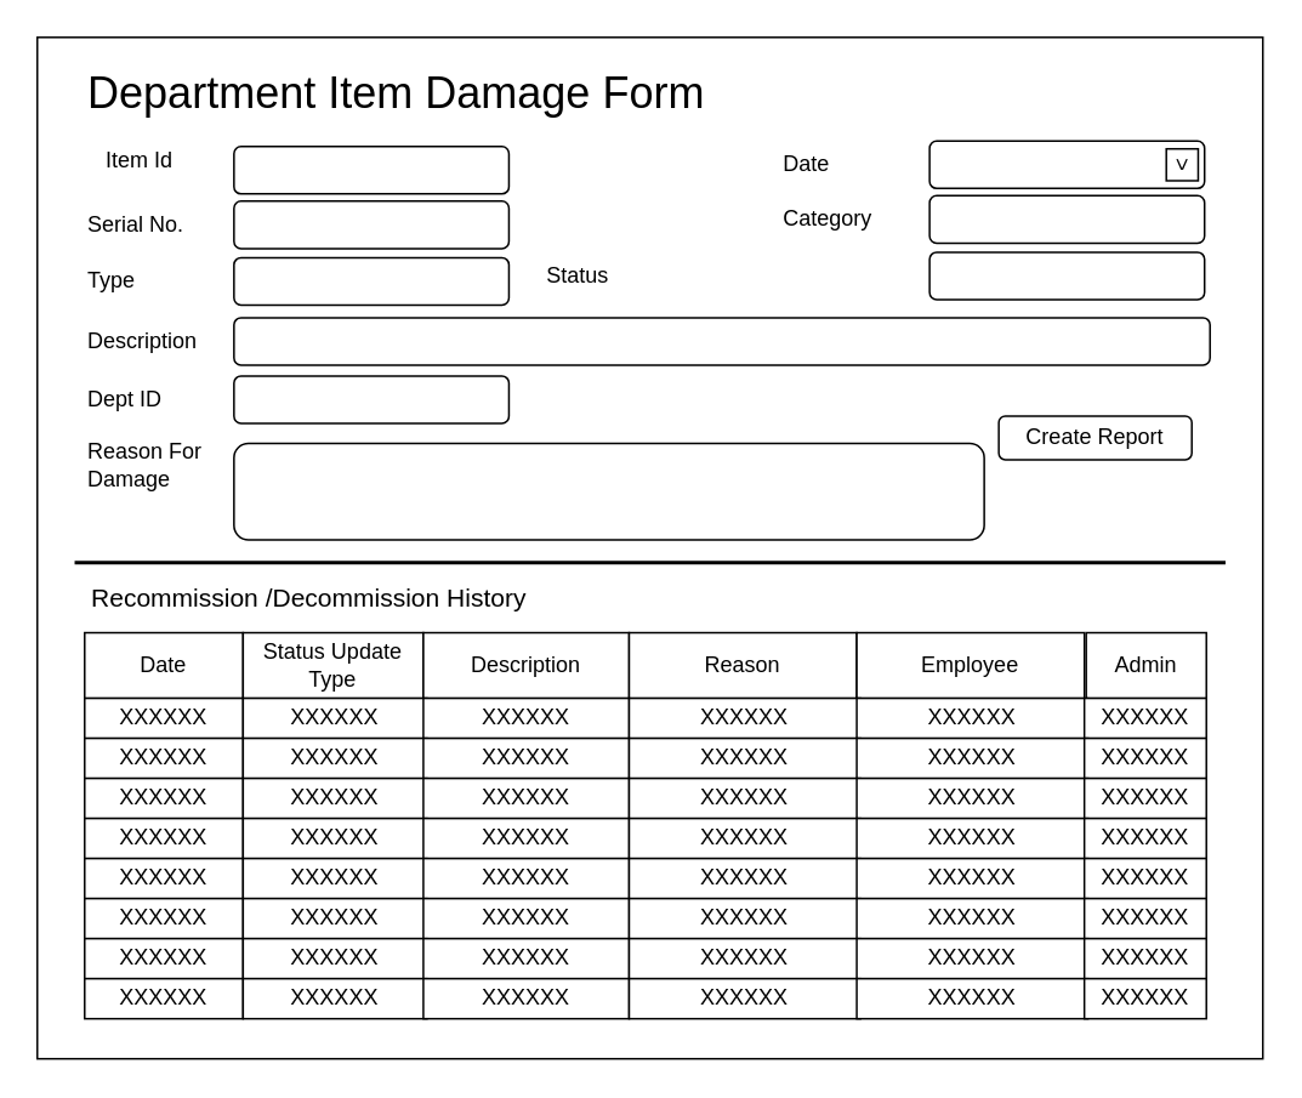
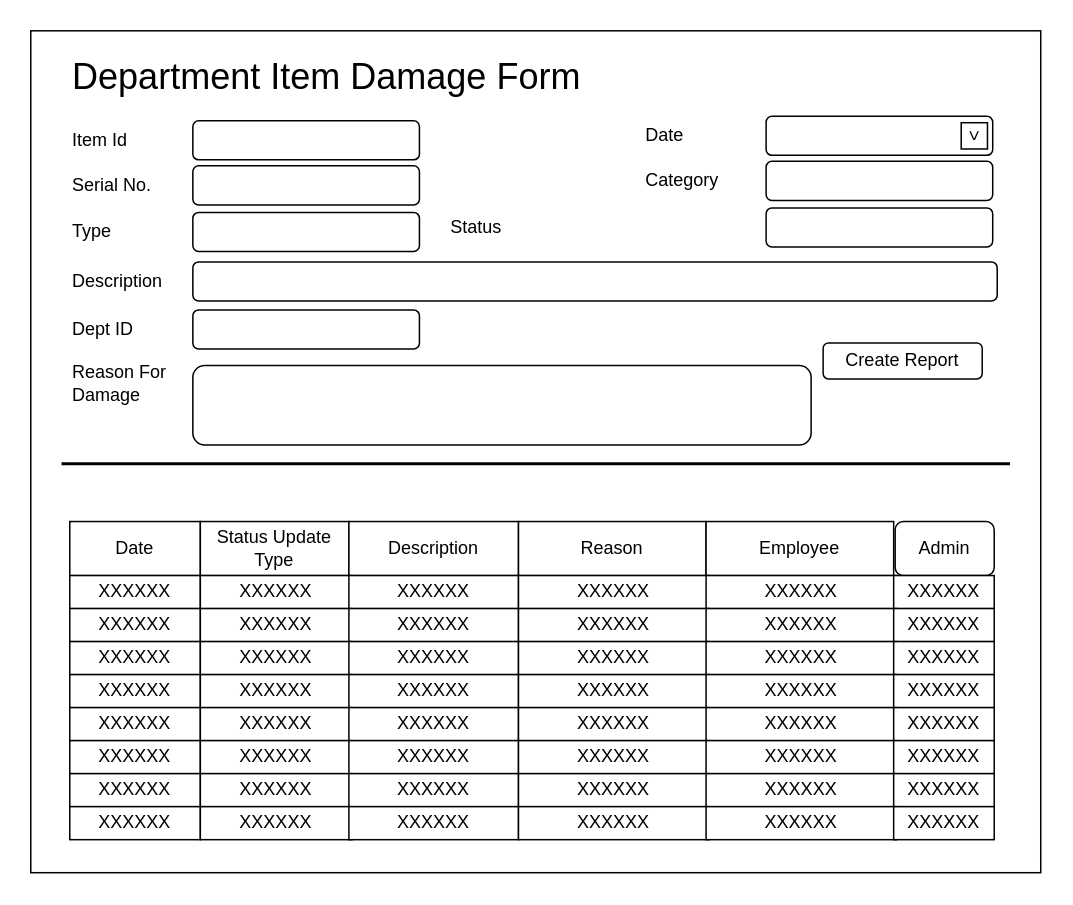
  <mxCell id="0" />
  <mxCell id="1" parent="0" />
  <mxCell id="2" value="" style="rounded=0;whiteSpace=wrap;html=1;" parent="1" vertex="1"><mxGeometry x="20" y="20" width="673" height="561" as="geometry" /></mxCell>
  <mxCell id="3" value="" style="rounded=1;whiteSpace=wrap;html=1;" parent="1" vertex="1"><mxGeometry x="128" y="80" width="151" height="26" as="geometry" /></mxCell>
- <mxCell id="4" value="Item Id" style="text;html=1;strokeColor=none;fillColor=none;align=left;verticalAlign=middle;whiteSpace=wrap;rounded=0;" parent="1" vertex="1"><mxGeometry x="56" y="78" width="40" height="20" as="geometry" /></mxCell>
+ <mxCell id="4" value="Item Id" style="text;html=1;strokeColor=none;fillColor=none;align=left;verticalAlign=middle;whiteSpace=wrap;rounded=0;" parent="1" vertex="1"><mxGeometry x="46" y="83" width="40" height="20" as="geometry" /></mxCell>
  <mxCell id="5" value="Serial No." style="text;html=1;strokeColor=none;fillColor=none;align=left;verticalAlign=middle;whiteSpace=wrap;rounded=0;" parent="1" vertex="1"><mxGeometry x="46" y="113" width="74" height="20" as="geometry" /></mxCell>
  <mxCell id="6" value="" style="rounded=1;whiteSpace=wrap;html=1;" parent="1" vertex="1"><mxGeometry x="128" y="110" width="151" height="26" as="geometry" /></mxCell>
  <mxCell id="7" value="Date" style="text;html=1;strokeColor=none;fillColor=none;align=left;verticalAlign=middle;whiteSpace=wrap;rounded=0;" parent="1" vertex="1"><mxGeometry x="428" y="80" width="40" height="20" as="geometry" /></mxCell>
  <mxCell id="8" value="" style="rounded=1;whiteSpace=wrap;html=1;" parent="1" vertex="1"><mxGeometry x="510" y="77" width="151" height="26" as="geometry" /></mxCell>
  <mxCell id="9" value="Category" style="text;html=1;strokeColor=none;fillColor=none;align=left;verticalAlign=middle;whiteSpace=wrap;rounded=0;" parent="1" vertex="1"><mxGeometry x="428" y="110" width="74" height="20" as="geometry" /></mxCell>
  <mxCell id="10" value="" style="rounded=1;whiteSpace=wrap;html=1;" parent="1" vertex="1"><mxGeometry x="510" y="107" width="151" height="26" as="geometry" /></mxCell>
  <mxCell id="11" value="Type" style="text;html=1;strokeColor=none;fillColor=none;align=left;verticalAlign=middle;whiteSpace=wrap;rounded=0;" parent="1" vertex="1"><mxGeometry x="46" y="144" width="74" height="20" as="geometry" /></mxCell>
  <mxCell id="12" value="" style="rounded=1;whiteSpace=wrap;html=1;" parent="1" vertex="1"><mxGeometry x="128" y="141" width="151" height="26" as="geometry" /></mxCell>
  <mxCell id="13" value="Description" style="text;html=1;strokeColor=none;fillColor=none;align=left;verticalAlign=middle;whiteSpace=wrap;rounded=0;" parent="1" vertex="1"><mxGeometry x="46" y="177" width="74" height="20" as="geometry" /></mxCell>
  <mxCell id="14" value="" style="rounded=1;whiteSpace=wrap;html=1;" parent="1" vertex="1"><mxGeometry x="128" y="174" width="536" height="26" as="geometry" /></mxCell>
  <mxCell id="15" value="Status" style="text;html=1;strokeColor=none;fillColor=none;align=left;verticalAlign=middle;whiteSpace=wrap;rounded=0;" parent="1" vertex="1"><mxGeometry x="298" y="141" width="74" height="20" as="geometry" /></mxCell>
  <mxCell id="16" value="" style="rounded=1;whiteSpace=wrap;html=1;" parent="1" vertex="1"><mxGeometry x="510" y="138" width="151" height="26" as="geometry" /></mxCell>
  <mxCell id="17" value="&amp;gt;" style="whiteSpace=wrap;html=1;aspect=fixed;align=center;rotation=90;" parent="1" vertex="1"><mxGeometry x="640" y="81.25" width="17.5" height="17.5" as="geometry" /></mxCell>
  <mxCell id="18" value="Create Report" style="rounded=1;whiteSpace=wrap;html=1;" parent="1" vertex="1"><mxGeometry x="548" y="228" width="106" height="24" as="geometry" /></mxCell>
  <mxCell id="19" value="" style="rounded=0;whiteSpace=wrap;html=1;" parent="1" vertex="1"><mxGeometry x="41" y="308" width="631" height="1" as="geometry" /></mxCell>
  <mxCell id="20" value="&lt;font style=&quot;font-size: 24px&quot;&gt;Department Item Damage Form&lt;/font&gt;" style="text;html=1;strokeColor=none;fillColor=none;align=left;verticalAlign=middle;whiteSpace=wrap;rounded=0;" parent="1" vertex="1"><mxGeometry x="46" y="41" width="416" height="20" as="geometry" /></mxCell>
- <mxCell id="21" value="&lt;font style=&quot;font-size: 14px&quot;&gt;Recommission /Decommission History&lt;/font&gt;" style="text;html=1;strokeColor=none;fillColor=none;align=left;verticalAlign=middle;whiteSpace=wrap;rounded=0;" parent="1" vertex="1"><mxGeometry x="48" y="318" width="416" height="20" as="geometry" /></mxCell>
  <mxCell id="22" value="Date" style="rounded=0;whiteSpace=wrap;html=1;" parent="1" vertex="1"><mxGeometry x="46" y="347" width="87" height="36" as="geometry" /></mxCell>
  <mxCell id="23" value="Status Update Type" style="rounded=0;whiteSpace=wrap;html=1;" parent="1" vertex="1"><mxGeometry x="133" y="347" width="99" height="36" as="geometry" /></mxCell>
  <mxCell id="24" value="Description" style="rounded=0;whiteSpace=wrap;html=1;" parent="1" vertex="1"><mxGeometry x="232" y="347" width="113" height="36" as="geometry" /></mxCell>
  <mxCell id="25" value="Reason" style="rounded=0;whiteSpace=wrap;html=1;" parent="1" vertex="1"><mxGeometry x="345" y="347" width="125" height="36" as="geometry" /></mxCell>
  <mxCell id="26" value="Employee" style="rounded=0;whiteSpace=wrap;html=1;" parent="1" vertex="1"><mxGeometry x="470" y="347" width="125" height="36" as="geometry" /></mxCell>
- <mxCell id="27" value="Admin" style="rounded=0;whiteSpace=wrap;html=1;" parent="1" vertex="1"><mxGeometry x="596" y="347" width="66" height="36" as="geometry" /></mxCell>
+ <mxCell id="27" value="Admin" style="whiteSpace=wrap;html=1;rounded=1;" parent="1" vertex="1"><mxGeometry x="596" y="347" width="66" height="36" as="geometry" /></mxCell>
  <mxCell id="28" value="XXXXXX" style="rounded=0;whiteSpace=wrap;html=1;" parent="1" vertex="1"><mxGeometry x="46" y="383" width="87" height="22" as="geometry" /></mxCell>
  <mxCell id="29" value="XXXXXX" style="rounded=0;whiteSpace=wrap;html=1;" parent="1" vertex="1"><mxGeometry x="133" y="383" width="101" height="22" as="geometry" /></mxCell>
  <mxCell id="30" value="XXXXXX" style="rounded=0;whiteSpace=wrap;html=1;" parent="1" vertex="1"><mxGeometry x="232" y="383" width="113" height="22" as="geometry" /></mxCell>
  <mxCell id="31" value="XXXXXX" style="rounded=0;whiteSpace=wrap;html=1;" parent="1" vertex="1"><mxGeometry x="345" y="383" width="127" height="22" as="geometry" /></mxCell>
  <mxCell id="32" value="XXXXXX" style="rounded=0;whiteSpace=wrap;html=1;" parent="1" vertex="1"><mxGeometry x="470" y="383" width="127" height="22" as="geometry" /></mxCell>
  <mxCell id="33" value="XXXXXX" style="rounded=0;whiteSpace=wrap;html=1;" parent="1" vertex="1"><mxGeometry x="595" y="383" width="67" height="22" as="geometry" /></mxCell>
  <mxCell id="34" value="XXXXXX" style="rounded=0;whiteSpace=wrap;html=1;" parent="1" vertex="1"><mxGeometry x="46" y="405" width="87" height="22" as="geometry" /></mxCell>
  <mxCell id="35" value="XXXXXX" style="rounded=0;whiteSpace=wrap;html=1;" parent="1" vertex="1"><mxGeometry x="133" y="405" width="101" height="22" as="geometry" /></mxCell>
  <mxCell id="36" value="XXXXXX" style="rounded=0;whiteSpace=wrap;html=1;" parent="1" vertex="1"><mxGeometry x="232" y="405" width="113" height="22" as="geometry" /></mxCell>
  <mxCell id="37" value="XXXXXX" style="rounded=0;whiteSpace=wrap;html=1;" parent="1" vertex="1"><mxGeometry x="345" y="405" width="127" height="22" as="geometry" /></mxCell>
  <mxCell id="38" value="XXXXXX" style="rounded=0;whiteSpace=wrap;html=1;" parent="1" vertex="1"><mxGeometry x="470" y="405" width="127" height="22" as="geometry" /></mxCell>
  <mxCell id="39" value="XXXXXX" style="rounded=0;whiteSpace=wrap;html=1;" parent="1" vertex="1"><mxGeometry x="595" y="405" width="67" height="22" as="geometry" /></mxCell>
  <mxCell id="40" value="XXXXXX" style="rounded=0;whiteSpace=wrap;html=1;" parent="1" vertex="1"><mxGeometry x="46" y="427" width="87" height="22" as="geometry" /></mxCell>
  <mxCell id="41" value="XXXXXX" style="rounded=0;whiteSpace=wrap;html=1;" parent="1" vertex="1"><mxGeometry x="133" y="427" width="101" height="22" as="geometry" /></mxCell>
  <mxCell id="42" value="XXXXXX" style="rounded=0;whiteSpace=wrap;html=1;" parent="1" vertex="1"><mxGeometry x="232" y="427" width="113" height="22" as="geometry" /></mxCell>
  <mxCell id="43" value="XXXXXX" style="rounded=0;whiteSpace=wrap;html=1;" parent="1" vertex="1"><mxGeometry x="345" y="427" width="127" height="22" as="geometry" /></mxCell>
  <mxCell id="44" value="XXXXXX" style="rounded=0;whiteSpace=wrap;html=1;" parent="1" vertex="1"><mxGeometry x="470" y="427" width="127" height="22" as="geometry" /></mxCell>
  <mxCell id="45" value="XXXXXX" style="rounded=0;whiteSpace=wrap;html=1;" parent="1" vertex="1"><mxGeometry x="595" y="427" width="67" height="22" as="geometry" /></mxCell>
  <mxCell id="46" value="XXXXXX" style="rounded=0;whiteSpace=wrap;html=1;" parent="1" vertex="1"><mxGeometry x="46" y="449" width="87" height="22" as="geometry" /></mxCell>
  <mxCell id="47" value="XXXXXX" style="rounded=0;whiteSpace=wrap;html=1;" parent="1" vertex="1"><mxGeometry x="133" y="449" width="101" height="22" as="geometry" /></mxCell>
  <mxCell id="48" value="XXXXXX" style="rounded=0;whiteSpace=wrap;html=1;" parent="1" vertex="1"><mxGeometry x="232" y="449" width="113" height="22" as="geometry" /></mxCell>
  <mxCell id="49" value="XXXXXX" style="rounded=0;whiteSpace=wrap;html=1;" parent="1" vertex="1"><mxGeometry x="345" y="449" width="127" height="22" as="geometry" /></mxCell>
  <mxCell id="50" value="XXXXXX" style="rounded=0;whiteSpace=wrap;html=1;" parent="1" vertex="1"><mxGeometry x="470" y="449" width="127" height="22" as="geometry" /></mxCell>
  <mxCell id="51" value="XXXXXX" style="rounded=0;whiteSpace=wrap;html=1;" parent="1" vertex="1"><mxGeometry x="595" y="449" width="67" height="22" as="geometry" /></mxCell>
  <mxCell id="52" value="XXXXXX" style="rounded=0;whiteSpace=wrap;html=1;" parent="1" vertex="1"><mxGeometry x="46" y="471" width="87" height="22" as="geometry" /></mxCell>
  <mxCell id="53" value="XXXXXX" style="rounded=0;whiteSpace=wrap;html=1;" parent="1" vertex="1"><mxGeometry x="133" y="471" width="101" height="22" as="geometry" /></mxCell>
  <mxCell id="54" value="XXXXXX" style="rounded=0;whiteSpace=wrap;html=1;" parent="1" vertex="1"><mxGeometry x="232" y="471" width="113" height="22" as="geometry" /></mxCell>
  <mxCell id="55" value="XXXXXX" style="rounded=0;whiteSpace=wrap;html=1;" parent="1" vertex="1"><mxGeometry x="345" y="471" width="127" height="22" as="geometry" /></mxCell>
  <mxCell id="56" value="XXXXXX" style="rounded=0;whiteSpace=wrap;html=1;" parent="1" vertex="1"><mxGeometry x="470" y="471" width="127" height="22" as="geometry" /></mxCell>
  <mxCell id="57" value="XXXXXX" style="rounded=0;whiteSpace=wrap;html=1;" parent="1" vertex="1"><mxGeometry x="595" y="471" width="67" height="22" as="geometry" /></mxCell>
  <mxCell id="58" value="XXXXXX" style="rounded=0;whiteSpace=wrap;html=1;" parent="1" vertex="1"><mxGeometry x="46" y="493" width="87" height="22" as="geometry" /></mxCell>
  <mxCell id="59" value="XXXXXX" style="rounded=0;whiteSpace=wrap;html=1;" parent="1" vertex="1"><mxGeometry x="133" y="493" width="101" height="22" as="geometry" /></mxCell>
  <mxCell id="60" value="XXXXXX" style="rounded=0;whiteSpace=wrap;html=1;" parent="1" vertex="1"><mxGeometry x="232" y="493" width="113" height="22" as="geometry" /></mxCell>
  <mxCell id="61" value="XXXXXX" style="rounded=0;whiteSpace=wrap;html=1;" parent="1" vertex="1"><mxGeometry x="345" y="493" width="127" height="22" as="geometry" /></mxCell>
  <mxCell id="62" value="XXXXXX" style="rounded=0;whiteSpace=wrap;html=1;" parent="1" vertex="1"><mxGeometry x="470" y="493" width="127" height="22" as="geometry" /></mxCell>
  <mxCell id="63" value="XXXXXX" style="rounded=0;whiteSpace=wrap;html=1;" parent="1" vertex="1"><mxGeometry x="595" y="493" width="67" height="22" as="geometry" /></mxCell>
  <mxCell id="64" value="XXXXXX" style="rounded=0;whiteSpace=wrap;html=1;" parent="1" vertex="1"><mxGeometry x="46" y="515" width="87" height="22" as="geometry" /></mxCell>
  <mxCell id="65" value="XXXXXX" style="rounded=0;whiteSpace=wrap;html=1;" parent="1" vertex="1"><mxGeometry x="133" y="515" width="101" height="22" as="geometry" /></mxCell>
  <mxCell id="66" value="XXXXXX" style="rounded=0;whiteSpace=wrap;html=1;" parent="1" vertex="1"><mxGeometry x="232" y="515" width="113" height="22" as="geometry" /></mxCell>
  <mxCell id="67" value="XXXXXX" style="rounded=0;whiteSpace=wrap;html=1;" parent="1" vertex="1"><mxGeometry x="345" y="515" width="127" height="22" as="geometry" /></mxCell>
  <mxCell id="68" value="XXXXXX" style="rounded=0;whiteSpace=wrap;html=1;" parent="1" vertex="1"><mxGeometry x="470" y="515" width="127" height="22" as="geometry" /></mxCell>
  <mxCell id="69" value="XXXXXX" style="rounded=0;whiteSpace=wrap;html=1;" parent="1" vertex="1"><mxGeometry x="595" y="515" width="67" height="22" as="geometry" /></mxCell>
  <mxCell id="70" value="XXXXXX" style="rounded=0;whiteSpace=wrap;html=1;" parent="1" vertex="1"><mxGeometry x="46" y="537" width="87" height="22" as="geometry" /></mxCell>
  <mxCell id="71" value="XXXXXX" style="rounded=0;whiteSpace=wrap;html=1;" parent="1" vertex="1"><mxGeometry x="133" y="537" width="101" height="22" as="geometry" /></mxCell>
  <mxCell id="72" value="XXXXXX" style="rounded=0;whiteSpace=wrap;html=1;" parent="1" vertex="1"><mxGeometry x="232" y="537" width="113" height="22" as="geometry" /></mxCell>
  <mxCell id="73" value="XXXXXX" style="rounded=0;whiteSpace=wrap;html=1;" parent="1" vertex="1"><mxGeometry x="345" y="537" width="127" height="22" as="geometry" /></mxCell>
  <mxCell id="74" value="XXXXXX" style="rounded=0;whiteSpace=wrap;html=1;" parent="1" vertex="1"><mxGeometry x="470" y="537" width="127" height="22" as="geometry" /></mxCell>
  <mxCell id="75" value="XXXXXX" style="rounded=0;whiteSpace=wrap;html=1;" parent="1" vertex="1"><mxGeometry x="595" y="537" width="67" height="22" as="geometry" /></mxCell>
  <mxCell id="76" value="" style="rounded=1;whiteSpace=wrap;html=1;" parent="1" vertex="1"><mxGeometry x="128" y="243" width="412" height="53" as="geometry" /></mxCell>
  <mxCell id="77" value="Reason For Damage" style="text;html=1;strokeColor=none;fillColor=none;align=left;verticalAlign=middle;whiteSpace=wrap;rounded=0;" parent="1" vertex="1"><mxGeometry x="46" y="240.5" width="74" height="28" as="geometry" /></mxCell>
  <mxCell id="78" value="Dept ID" style="text;html=1;strokeColor=none;fillColor=none;align=left;verticalAlign=middle;whiteSpace=wrap;rounded=0;" parent="1" vertex="1"><mxGeometry x="46" y="209" width="93" height="20" as="geometry" /></mxCell>
  <mxCell id="79" value="" style="rounded=1;whiteSpace=wrap;html=1;" parent="1" vertex="1"><mxGeometry x="128" y="206" width="151" height="26" as="geometry" /></mxCell>
